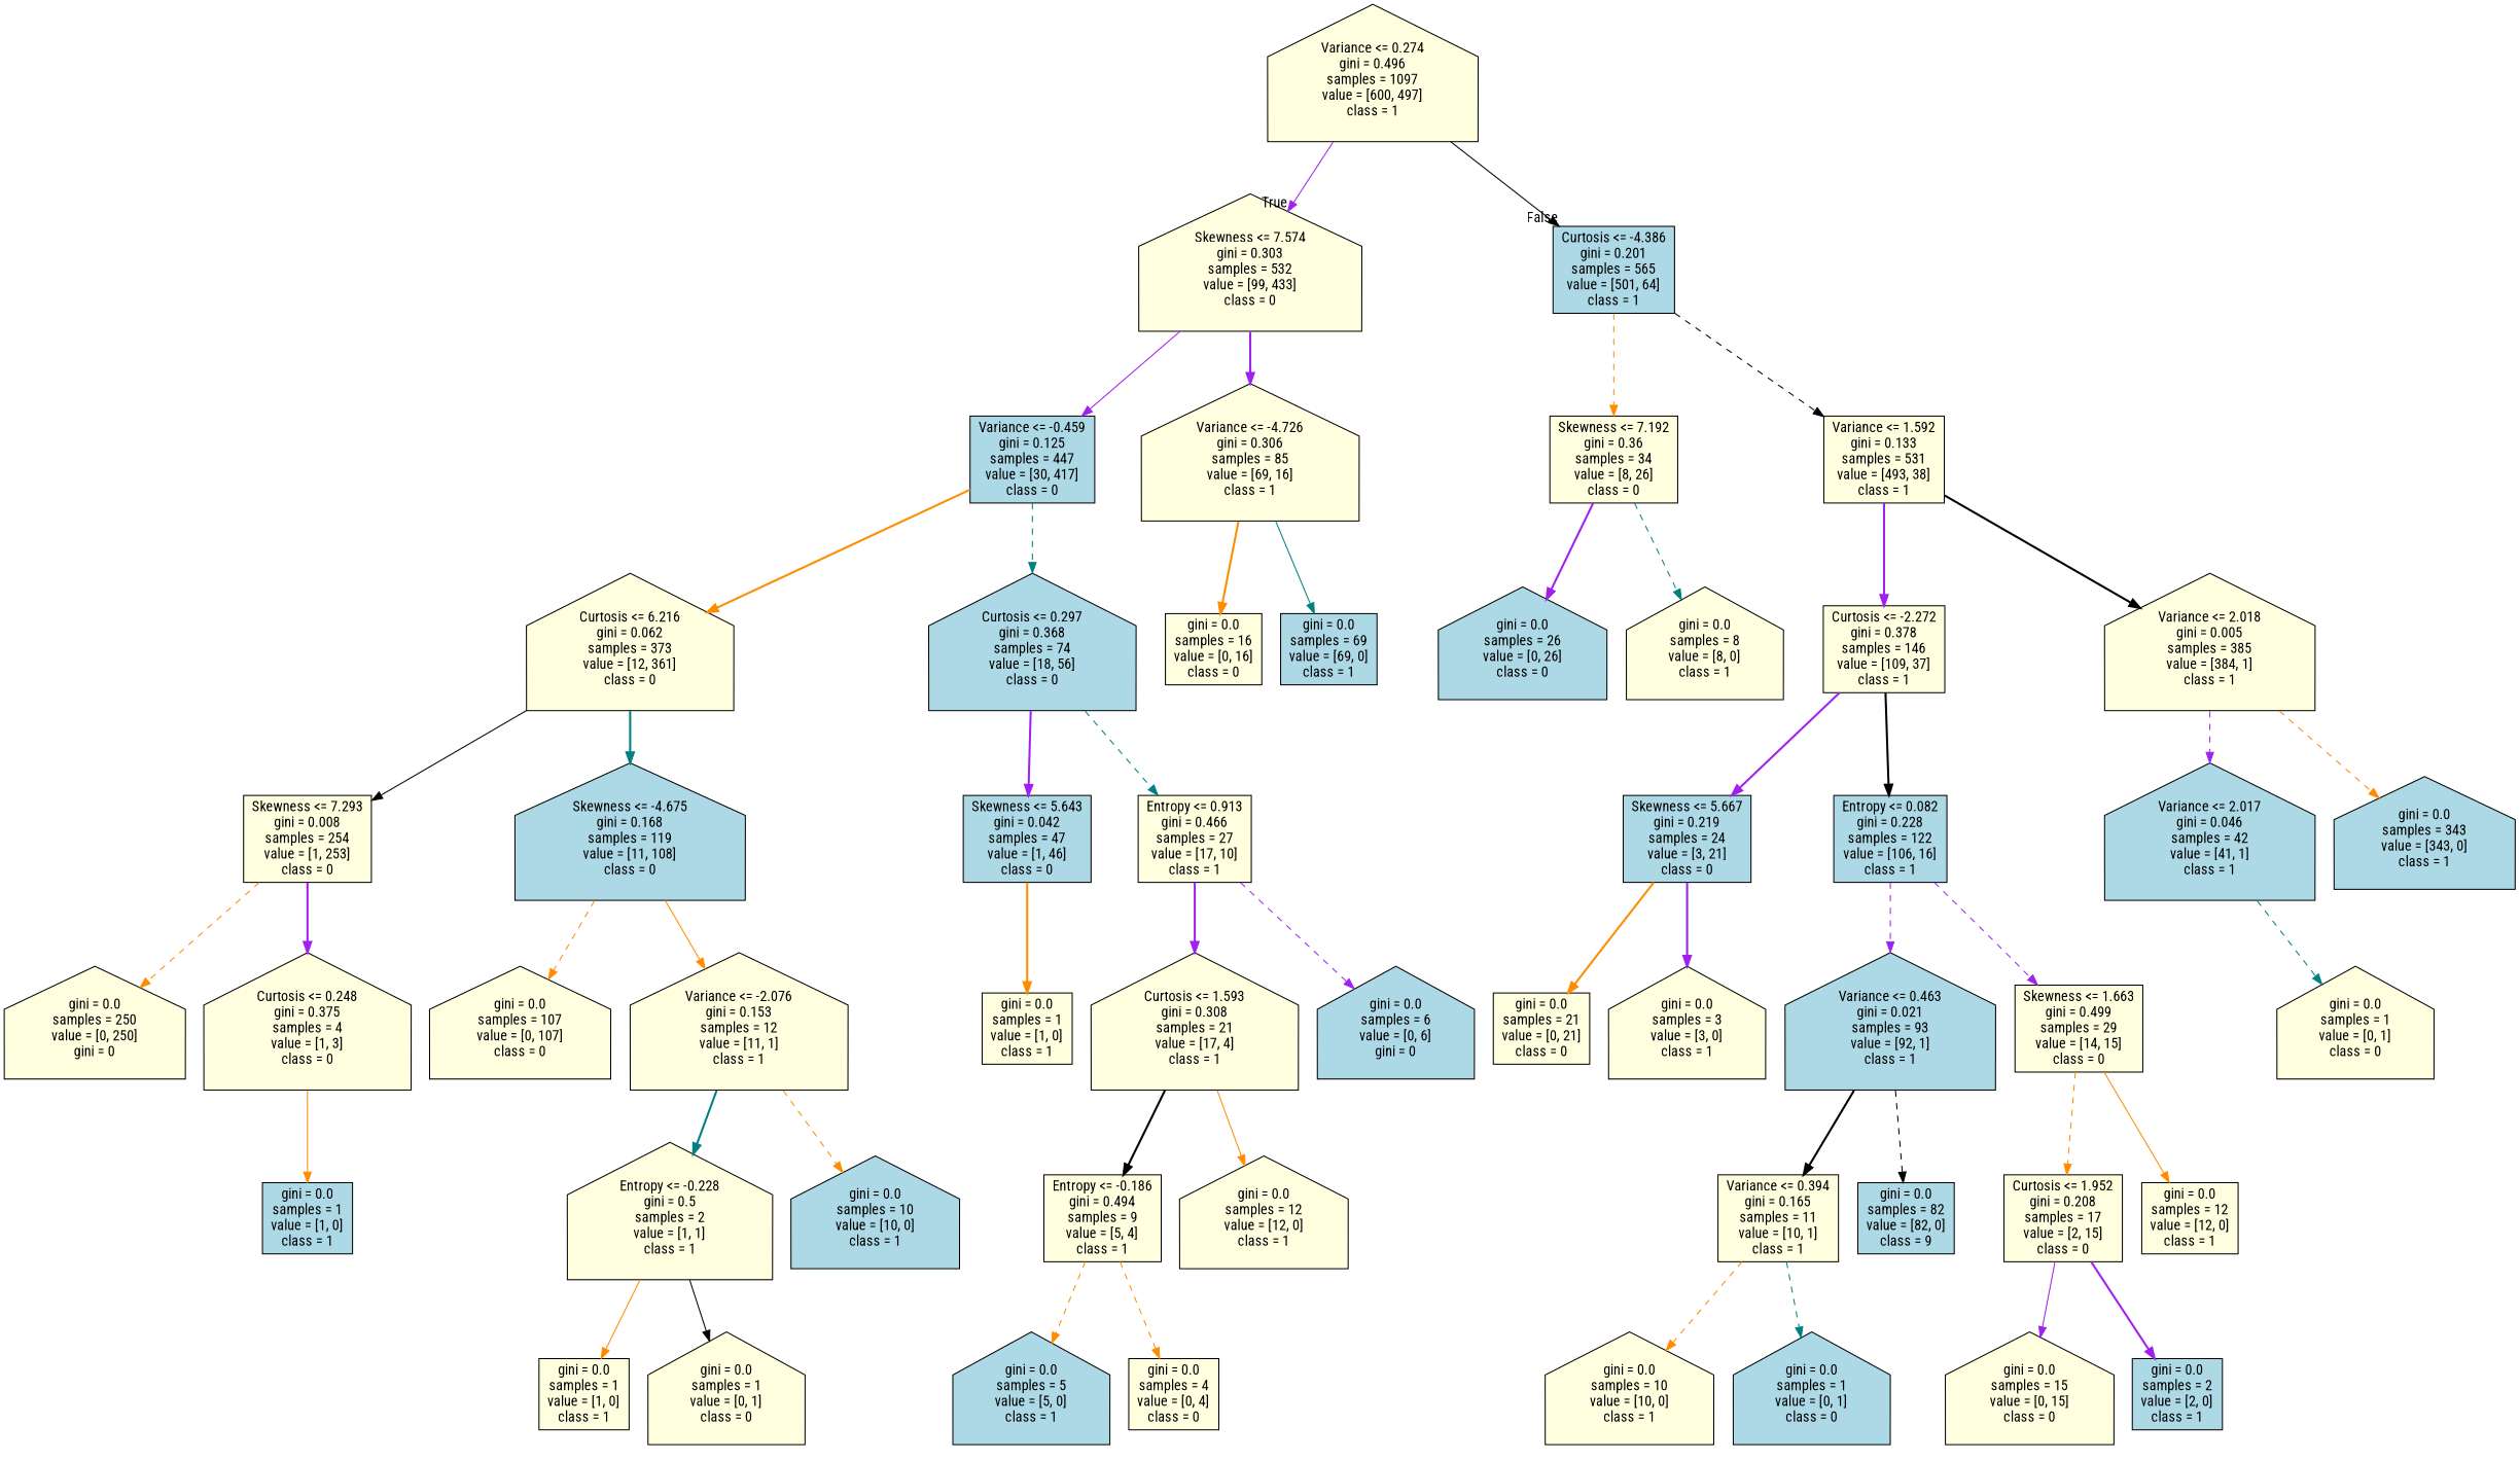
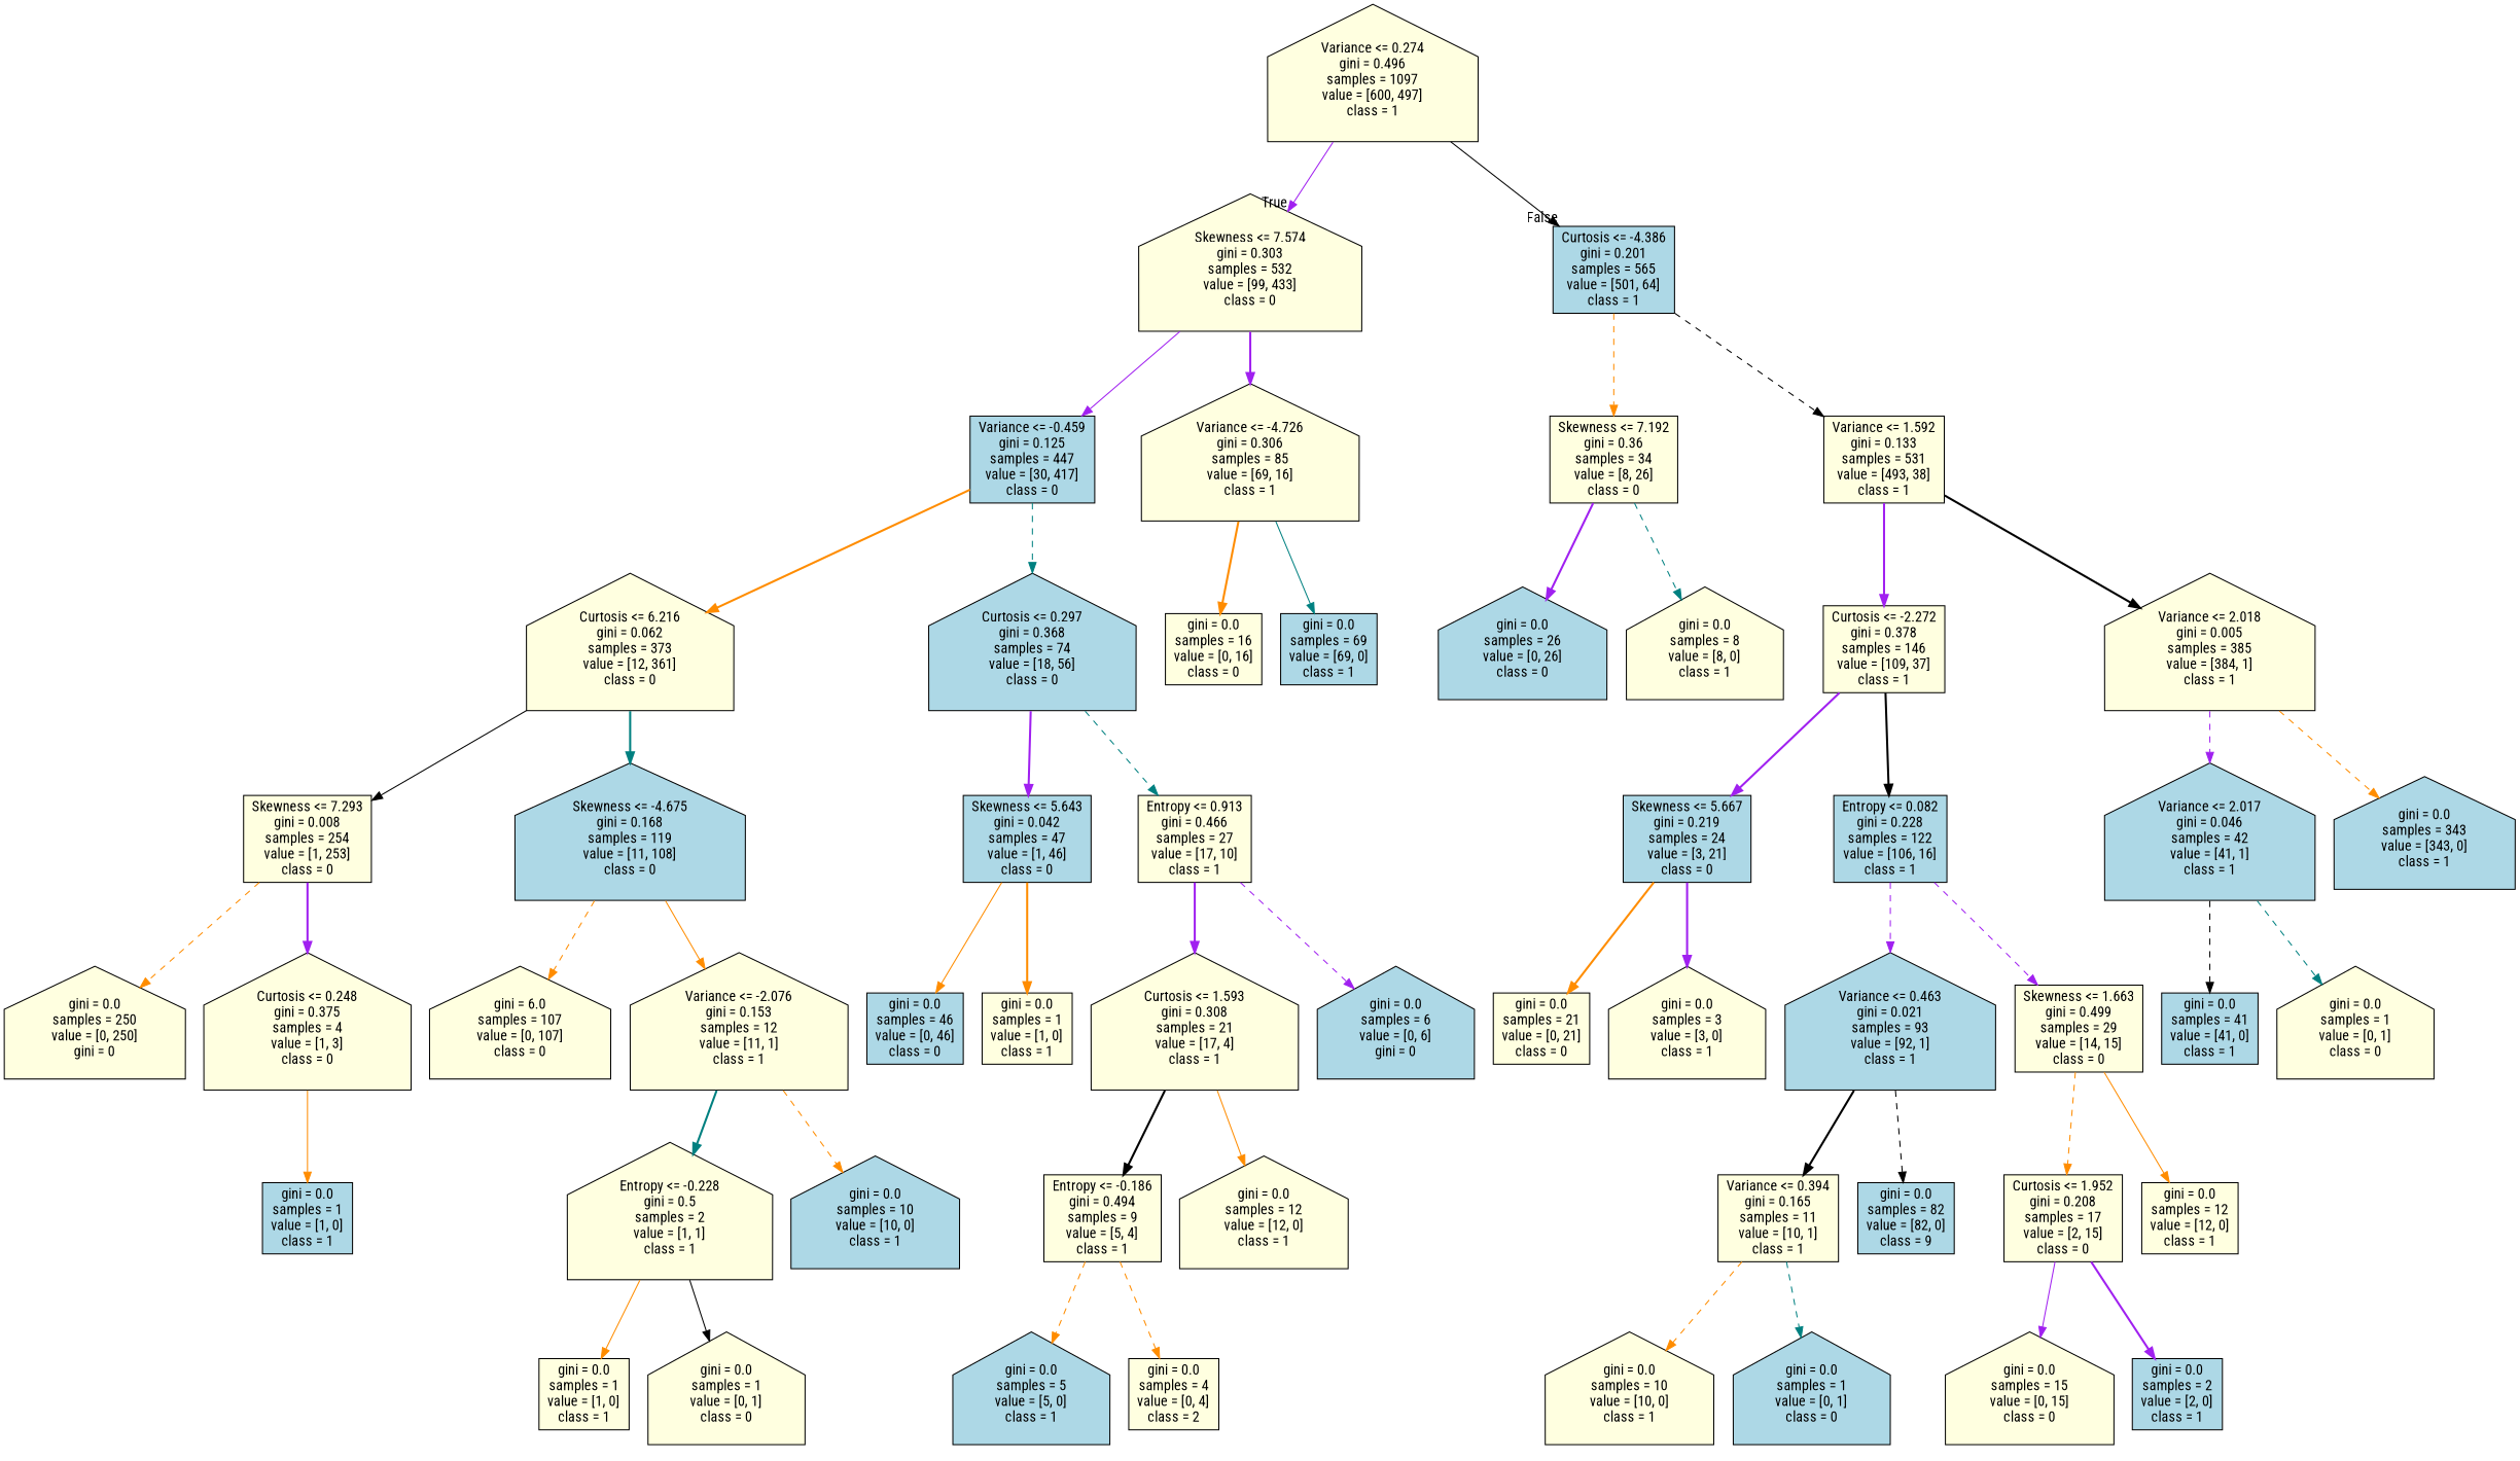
  digraph {
    fontname="Roboto Condensed"
    node [color=black fillcolor=lightyellow fontname="Roboto Condensed" shape=house style=filled]
    edge [color=darkorange fontname="Roboto Condensed" style=dashed]
    n1 [label="Variance <= 0.274\ngini = 0.496\nsamples = 1097\nvalue = [600, 497]\nclass = 1"]
    n2 [label="Skewness <= 7.574\ngini = 0.303\nsamples = 532\nvalue = [99, 433]\nclass = 0"]
    n3 [fillcolor=lightblue label="Curtosis <= -4.386\ngini = 0.201\nsamples = 565\nvalue = [501, 64]\nclass = 1" shape=box]
    n4 [fillcolor=lightblue label="Variance <= -0.459\ngini = 0.125\nsamples = 447\nvalue = [30, 417]\nclass = 0" shape=box]
    n5 [label="Variance <= -4.726\ngini = 0.306\nsamples = 85\nvalue = [69, 16]\nclass = 1"]
    n6 [label="Skewness <= 7.192\ngini = 0.36\nsamples = 34\nvalue = [8, 26]\nclass = 0" shape=box]
    n7 [label="Variance <= 1.592\ngini = 0.133\nsamples = 531\nvalue = [493, 38]\nclass = 1" shape=box]
    n8 [label="Curtosis <= 6.216\ngini = 0.062\nsamples = 373\nvalue = [12, 361]\nclass = 0"]
    n9 [fillcolor=lightblue label="Curtosis <= 0.297\ngini = 0.368\nsamples = 74\nvalue = [18, 56]\nclass = 0"]
    n10 [label="gini = 0.0\nsamples = 16\nvalue = [0, 16]\nclass = 0" shape=box]
    n11 [fillcolor=lightblue label="gini = 0.0\nsamples = 69\nvalue = [69, 0]\nclass = 1" shape=box]
    n12 [label="Skewness <= 7.293\ngini = 0.008\nsamples = 254\nvalue = [1, 253]\nclass = 0" shape=box]
    n13 [fillcolor=lightblue label="Skewness <= -4.675\ngini = 0.168\nsamples = 119\nvalue = [11, 108]\nclass = 0"]
    n14 [fillcolor=lightblue label="Skewness <= 5.643\ngini = 0.042\nsamples = 47\nvalue = [1, 46]\nclass = 0" shape=box]
    n15 [label="Entropy <= 0.913\ngini = 0.466\nsamples = 27\nvalue = [17, 10]\nclass = 1" shape=box]
    n16 [label="gini = 0.0\nsamples = 250\nvalue = [0, 250]\ngini = 0"]
    n17 [label="Curtosis <= 0.248\ngini = 0.375\nsamples = 4\nvalue = [1, 3]\nclass = 0"]
-   n18 [label="gini = 0.0\nsamples = 107\nvalue = [0, 107]\nclass = 0"]
+   n18 [label="gini = 6.0\nsamples = 107\nvalue = [0, 107]\nclass = 0"]
    n19 [label="Variance <= -2.076\ngini = 0.153\nsamples = 12\nvalue = [11, 1]\nclass = 1"]
    n20 [fillcolor=lightblue label="gini = 0.0\nsamples = 1\nvalue = [1, 0]\nclass = 1" shape=box]
    n21 [label="Entropy <= -0.228\ngini = 0.5\nsamples = 2\nvalue = [1, 1]\nclass = 1"]
    n22 [fillcolor=lightblue label="gini = 0.0\nsamples = 10\nvalue = [10, 0]\nclass = 1"]
    n23 [label="gini = 0.0\nsamples = 1\nvalue = [1, 0]\nclass = 1" shape=box]
    n24 [label="gini = 0.0\nsamples = 1\nvalue = [0, 1]\nclass = 0"]
+   n25 [fillcolor=lightblue label="gini = 0.0\nsamples = 46\nvalue = [0, 46]\nclass = 0" shape=box]
    n26 [label="gini = 0.0\nsamples = 1\nvalue = [1, 0]\nclass = 1" shape=box]
    n27 [label="Curtosis <= 1.593\ngini = 0.308\nsamples = 21\nvalue = [17, 4]\nclass = 1"]
    n28 [fillcolor=lightblue label="gini = 0.0\nsamples = 6\nvalue = [0, 6]\ngini = 0"]
    n29 [label="Entropy <= -0.186\ngini = 0.494\nsamples = 9\nvalue = [5, 4]\nclass = 1" shape=box]
    n30 [label="gini = 0.0\nsamples = 12\nvalue = [12, 0]\nclass = 1"]
    n31 [fillcolor=lightblue label="gini = 0.0\nsamples = 5\nvalue = [5, 0]\nclass = 1"]
-   n32 [label="gini = 0.0\nsamples = 4\nvalue = [0, 4]\nclass = 0" shape=box]
+   n32 [label="gini = 0.0\nsamples = 4\nvalue = [0, 4]\nclass = 2" shape=box]
    n33 [fillcolor=lightblue label="gini = 0.0\nsamples = 26\nvalue = [0, 26]\nclass = 0"]
    n34 [label="gini = 0.0\nsamples = 8\nvalue = [8, 0]\nclass = 1"]
    n35 [label="Curtosis <= -2.272\ngini = 0.378\nsamples = 146\nvalue = [109, 37]\nclass = 1" shape=box]
    n36 [label="Variance <= 2.018\ngini = 0.005\nsamples = 385\nvalue = [384, 1]\nclass = 1"]
    n37 [fillcolor=lightblue label="Skewness <= 5.667\ngini = 0.219\nsamples = 24\nvalue = [3, 21]\nclass = 0" shape=box]
    n38 [fillcolor=lightblue label="Entropy <= 0.082\ngini = 0.228\nsamples = 122\nvalue = [106, 16]\nclass = 1" shape=box]
    n39 [fillcolor=lightblue label="Variance <= 2.017\ngini = 0.046\nsamples = 42\nvalue = [41, 1]\nclass = 1"]
    n40 [fillcolor=lightblue label="gini = 0.0\nsamples = 343\nvalue = [343, 0]\nclass = 1"]
    n41 [label="gini = 0.0\nsamples = 21\nvalue = [0, 21]\nclass = 0" shape=box]
    n42 [label="gini = 0.0\nsamples = 3\nvalue = [3, 0]\nclass = 1"]
    n43 [fillcolor=lightblue label="Variance <= 0.463\ngini = 0.021\nsamples = 93\nvalue = [92, 1]\nclass = 1"]
    n44 [label="Skewness <= 1.663\ngini = 0.499\nsamples = 29\nvalue = [14, 15]\nclass = 0" shape=box]
    n45 [label="Variance <= 0.394\ngini = 0.165\nsamples = 11\nvalue = [10, 1]\nclass = 1" shape=box]
    n46 [fillcolor=lightblue label="gini = 0.0\nsamples = 82\nvalue = [82, 0]\nclass = 9" shape=box]
    n47 [label="Curtosis <= 1.952\ngini = 0.208\nsamples = 17\nvalue = [2, 15]\nclass = 0" shape=box]
    n48 [label="gini = 0.0\nsamples = 12\nvalue = [12, 0]\nclass = 1" shape=box]
    n49 [label="gini = 0.0\nsamples = 10\nvalue = [10, 0]\nclass = 1"]
    n50 [fillcolor=lightblue label="gini = 0.0\nsamples = 1\nvalue = [0, 1]\nclass = 0"]
    n51 [label="gini = 0.0\nsamples = 15\nvalue = [0, 15]\nclass = 0"]
    n52 [fillcolor=lightblue label="gini = 0.0\nsamples = 2\nvalue = [2, 0]\nclass = 1" shape=box]
+   n53 [fillcolor=lightblue label="gini = 0.0\nsamples = 41\nvalue = [41, 0]\nclass = 1" shape=box]
    n54 [label="gini = 0.0\nsamples = 1\nvalue = [0, 1]\nclass = 0"]
    n1 -> n2 [color=purple headlabel=True labelangle=45 labeldistance=2.5 style=solid]
    n1 -> n3 [color=black headlabel=False labelangle=-45 labeldistance=2.5 style=solid]
    n2 -> n4 [color=purple style=solid]
    n2 -> n5 [color=purple style=bold]
    n3 -> n6
    n3 -> n7 [color=black]
    n4 -> n8 [style=bold]
    n4 -> n9 [color=teal]
    n5 -> n10 [style=bold]
    n5 -> n11 [color=teal style=solid]
    n6 -> n33 [color=purple style=bold]
    n6 -> n34 [color=teal]
    n7 -> n35 [color=purple style=bold]
    n7 -> n36 [color=black style=bold]
    n8 -> n12 [color=black style=solid]
    n8 -> n13 [color=teal style=bold]
    n9 -> n14 [color=purple style=bold]
    n9 -> n15 [color=teal]
    n12 -> n16
    n12 -> n17 [color=purple style=bold]
    n13 -> n18
    n13 -> n19 [style=solid]
+   n14 -> n25 [style=solid]
    n14 -> n26 [style=bold]
    n15 -> n27 [color=purple style=bold]
    n15 -> n28 [color=purple]
    n17 -> n20 [style=solid]
    n19 -> n21 [color=teal style=bold]
    n19 -> n22
    n21 -> n23 [style=solid]
    n21 -> n24 [color=black style=solid]
    n27 -> n29 [color=black style=bold]
    n27 -> n30 [style=solid]
    n29 -> n31
    n29 -> n32
    n35 -> n37 [color=purple style=bold]
    n35 -> n38 [color=black style=bold]
    n36 -> n39 [color=purple]
    n36 -> n40
    n37 -> n41 [style=bold]
    n37 -> n42 [color=purple style=bold]
    n38 -> n43 [color=purple]
    n38 -> n44 [color=purple]
+   n39 -> n53 [color=black]
    n39 -> n54 [color=teal]
    n43 -> n45 [color=black style=bold]
    n43 -> n46 [color=black]
    n44 -> n47
    n44 -> n48 [style=solid]
    n45 -> n49
    n45 -> n50 [color=teal]
    n47 -> n51 [color=purple style=solid]
    n47 -> n52 [color=purple style=bold]
  }
